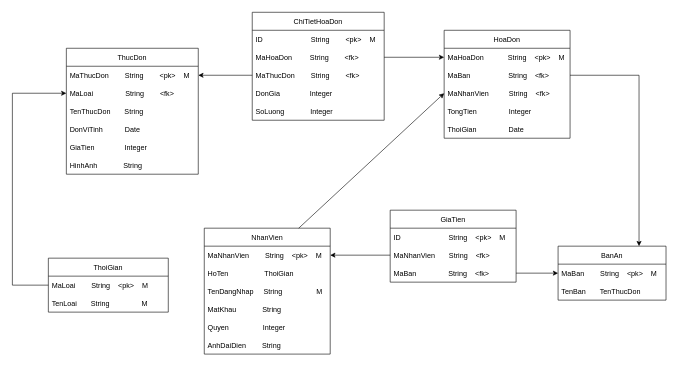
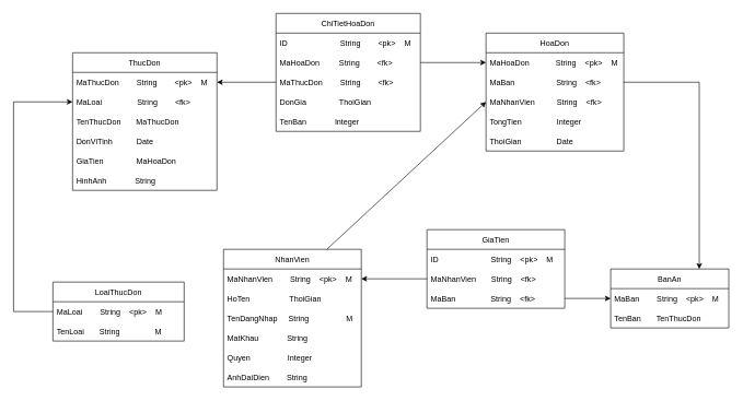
  <mxCell id="0" />
  <mxCell id="1" parent="0" />
  <mxCell id="2" value="ThucDon" style="swimlane;fontStyle=0;childLayout=stackLayout;horizontal=1;startSize=30;horizontalStack=0;resizeParent=1;resizeParentMax=0;resizeLast=0;collapsible=1;marginBottom=0;" vertex="1" parent="1"><mxGeometry x="110" y="80" width="220" height="210" as="geometry" /></mxCell>
  <mxCell id="3" value="MaThucDon        String        &lt;pk&gt;    M" style="text;strokeColor=none;fillColor=none;align=left;verticalAlign=middle;spacingLeft=4;spacingRight=4;overflow=hidden;points=[[0,0.5],[1,0.5]];portConstraint=eastwest;rotatable=0;" vertex="1" parent="2"><mxGeometry y="30" width="220" height="30" as="geometry" /></mxCell>
  <mxCell id="4" value="MaLoai                String        &lt;fk&gt; " style="text;strokeColor=none;fillColor=none;align=left;verticalAlign=middle;spacingLeft=4;spacingRight=4;overflow=hidden;points=[[0,0.5],[1,0.5]];portConstraint=eastwest;rotatable=0;" vertex="1" parent="2"><mxGeometry y="60" width="220" height="30" as="geometry" /></mxCell>
- <mxCell id="5" value="TenThucDon       String" style="text;strokeColor=none;fillColor=none;align=left;verticalAlign=middle;spacingLeft=4;spacingRight=4;overflow=hidden;points=[[0,0.5],[1,0.5]];portConstraint=eastwest;rotatable=0;" vertex="1" parent="2"><mxGeometry y="90" width="220" height="30" as="geometry" /></mxCell>
+ <mxCell id="5" value="TenThucDon       MaThucDon" style="text;strokeColor=none;fillColor=none;align=left;verticalAlign=middle;spacingLeft=4;spacingRight=4;overflow=hidden;points=[[0,0.5],[1,0.5]];portConstraint=eastwest;rotatable=0;" vertex="1" parent="2"><mxGeometry y="90" width="220" height="30" as="geometry" /></mxCell>
  <mxCell id="6" value="DonViTinh           Date" style="text;strokeColor=none;fillColor=none;align=left;verticalAlign=middle;spacingLeft=4;spacingRight=4;overflow=hidden;points=[[0,0.5],[1,0.5]];portConstraint=eastwest;rotatable=0;" vertex="1" parent="2"><mxGeometry y="120" width="220" height="30" as="geometry" /></mxCell>
- <mxCell id="7" value="GiaTien               Integer" style="text;strokeColor=none;fillColor=none;align=left;verticalAlign=middle;spacingLeft=4;spacingRight=4;overflow=hidden;points=[[0,0.5],[1,0.5]];portConstraint=eastwest;rotatable=0;" vertex="1" parent="2"><mxGeometry y="150" width="220" height="30" as="geometry" /></mxCell>
+ <mxCell id="7" value="GiaTien               MaHoaDon" style="text;strokeColor=none;fillColor=none;align=left;verticalAlign=middle;spacingLeft=4;spacingRight=4;overflow=hidden;points=[[0,0.5],[1,0.5]];portConstraint=eastwest;rotatable=0;" vertex="1" parent="2"><mxGeometry y="150" width="220" height="30" as="geometry" /></mxCell>
  <mxCell id="8" value="HinhAnh             String" style="text;strokeColor=none;fillColor=none;align=left;verticalAlign=middle;spacingLeft=4;spacingRight=4;overflow=hidden;points=[[0,0.5],[1,0.5]];portConstraint=eastwest;rotatable=0;" vertex="1" parent="2"><mxGeometry y="180" width="220" height="30" as="geometry" /></mxCell>
- <mxCell id="9" value="ThoiGian" style="swimlane;fontStyle=0;childLayout=stackLayout;horizontal=1;startSize=30;horizontalStack=0;resizeParent=1;resizeParentMax=0;resizeLast=0;collapsible=1;marginBottom=0;" vertex="1" parent="1"><mxGeometry x="80" y="430" width="200" height="90" as="geometry"><mxRectangle x="150" y="430" width="80" height="30" as="alternateBounds" /></mxGeometry></mxCell>
+ <mxCell id="9" value="LoaiThucDon" style="swimlane;fontStyle=0;childLayout=stackLayout;horizontal=1;startSize=30;horizontalStack=0;resizeParent=1;resizeParentMax=0;resizeLast=0;collapsible=1;marginBottom=0;" vertex="1" parent="1"><mxGeometry x="80" y="430" width="200" height="90" as="geometry"><mxRectangle x="150" y="430" width="80" height="30" as="alternateBounds" /></mxGeometry></mxCell>
  <mxCell id="10" value="MaLoai        String    &lt;pk&gt;    M" style="text;strokeColor=none;fillColor=none;align=left;verticalAlign=middle;spacingLeft=4;spacingRight=4;overflow=hidden;points=[[0,0.5],[1,0.5]];portConstraint=eastwest;rotatable=0;" vertex="1" parent="9"><mxGeometry y="30" width="200" height="30" as="geometry" /></mxCell>
  <mxCell id="11" value="TenLoai       String                M" style="text;strokeColor=none;fillColor=none;align=left;verticalAlign=middle;spacingLeft=4;spacingRight=4;overflow=hidden;points=[[0,0.5],[1,0.5]];portConstraint=eastwest;rotatable=0;" vertex="1" parent="9"><mxGeometry y="60" width="200" height="30" as="geometry" /></mxCell>
  <mxCell id="12" value="ChiTietHoaDon" style="swimlane;fontStyle=0;childLayout=stackLayout;horizontal=1;startSize=30;horizontalStack=0;resizeParent=1;resizeParentMax=0;resizeLast=0;collapsible=1;marginBottom=0;" vertex="1" parent="1"><mxGeometry x="420" y="20" width="220" height="180" as="geometry" /></mxCell>
  <mxCell id="13" value="ID                        String        &lt;pk&gt;    M" style="text;strokeColor=none;fillColor=none;align=left;verticalAlign=middle;spacingLeft=4;spacingRight=4;overflow=hidden;points=[[0,0.5],[1,0.5]];portConstraint=eastwest;rotatable=0;" vertex="1" parent="12"><mxGeometry y="30" width="220" height="30" as="geometry" /></mxCell>
  <mxCell id="14" value="MaHoaDon         String        &lt;fk&gt;" style="text;strokeColor=none;fillColor=none;align=left;verticalAlign=middle;spacingLeft=4;spacingRight=4;overflow=hidden;points=[[0,0.5],[1,0.5]];portConstraint=eastwest;rotatable=0;" vertex="1" parent="12"><mxGeometry y="60" width="220" height="30" as="geometry" /></mxCell>
  <mxCell id="15" value="MaThucDon        String        &lt;fk&gt;" style="text;strokeColor=none;fillColor=none;align=left;verticalAlign=middle;spacingLeft=4;spacingRight=4;overflow=hidden;points=[[0,0.5],[1,0.5]];portConstraint=eastwest;rotatable=0;" vertex="1" parent="12"><mxGeometry y="90" width="220" height="30" as="geometry" /></mxCell>
- <mxCell id="16" value="DonGia               Integer" style="text;strokeColor=none;fillColor=none;align=left;verticalAlign=middle;spacingLeft=4;spacingRight=4;overflow=hidden;points=[[0,0.5],[1,0.5]];portConstraint=eastwest;rotatable=0;" vertex="1" parent="12"><mxGeometry y="120" width="220" height="30" as="geometry" /></mxCell>
- <mxCell id="17" value="SoLuong             Integer" style="text;strokeColor=none;fillColor=none;align=left;verticalAlign=middle;spacingLeft=4;spacingRight=4;overflow=hidden;points=[[0,0.5],[1,0.5]];portConstraint=eastwest;rotatable=0;" vertex="1" parent="12"><mxGeometry y="150" width="220" height="30" as="geometry" /></mxCell>
+ <mxCell id="16" value="DonGia               ThoiGian" style="text;strokeColor=none;fillColor=none;align=left;verticalAlign=middle;spacingLeft=4;spacingRight=4;overflow=hidden;points=[[0,0.5],[1,0.5]];portConstraint=eastwest;rotatable=0;" vertex="1" parent="12"><mxGeometry y="120" width="220" height="30" as="geometry" /></mxCell>
+ <mxCell id="17" value="TenBan             Integer" style="text;strokeColor=none;fillColor=none;align=left;verticalAlign=middle;spacingLeft=4;spacingRight=4;overflow=hidden;points=[[0,0.5],[1,0.5]];portConstraint=eastwest;rotatable=0;" vertex="1" parent="12"><mxGeometry y="150" width="220" height="30" as="geometry" /></mxCell>
  <mxCell id="18" value="HoaDon" style="swimlane;fontStyle=0;childLayout=stackLayout;horizontal=1;startSize=30;horizontalStack=0;resizeParent=1;resizeParentMax=0;resizeLast=0;collapsible=1;marginBottom=0;" vertex="1" parent="1"><mxGeometry x="740" y="50" width="210" height="180" as="geometry" /></mxCell>
  <mxCell id="19" value="MaHoaDon            String    &lt;pk&gt;    M        " style="text;strokeColor=none;fillColor=none;align=left;verticalAlign=middle;spacingLeft=4;spacingRight=4;overflow=hidden;points=[[0,0.5],[1,0.5]];portConstraint=eastwest;rotatable=0;" vertex="1" parent="18"><mxGeometry y="30" width="210" height="30" as="geometry" /></mxCell>
  <mxCell id="20" value="MaBan                   String    &lt;fk&gt; " style="text;strokeColor=none;fillColor=none;align=left;verticalAlign=middle;spacingLeft=4;spacingRight=4;overflow=hidden;points=[[0,0.5],[1,0.5]];portConstraint=eastwest;rotatable=0;" vertex="1" parent="18"><mxGeometry y="60" width="210" height="30" as="geometry" /></mxCell>
  <mxCell id="21" value="MaNhanVien          String    &lt;fk&gt;" style="text;strokeColor=none;fillColor=none;align=left;verticalAlign=middle;spacingLeft=4;spacingRight=4;overflow=hidden;points=[[0,0.5],[1,0.5]];portConstraint=eastwest;rotatable=0;" vertex="1" parent="18"><mxGeometry y="90" width="210" height="30" as="geometry" /></mxCell>
  <mxCell id="22" value="TongTien                Integer" style="text;strokeColor=none;fillColor=none;align=left;verticalAlign=middle;spacingLeft=4;spacingRight=4;overflow=hidden;points=[[0,0.5],[1,0.5]];portConstraint=eastwest;rotatable=0;" vertex="1" parent="18"><mxGeometry y="120" width="210" height="30" as="geometry" /></mxCell>
  <mxCell id="23" value="ThoiGian                Date" style="text;strokeColor=none;fillColor=none;align=left;verticalAlign=middle;spacingLeft=4;spacingRight=4;overflow=hidden;points=[[0,0.5],[1,0.5]];portConstraint=eastwest;rotatable=0;" vertex="1" parent="18"><mxGeometry y="150" width="210" height="30" as="geometry" /></mxCell>
  <mxCell id="24" value="BanAn" style="swimlane;fontStyle=0;childLayout=stackLayout;horizontal=1;startSize=30;horizontalStack=0;resizeParent=1;resizeParentMax=0;resizeLast=0;collapsible=1;marginBottom=0;" vertex="1" parent="1"><mxGeometry x="930" y="410" width="180" height="90" as="geometry" /></mxCell>
  <mxCell id="25" value="MaBan        String    &lt;pk&gt;    M" style="text;strokeColor=none;fillColor=none;align=left;verticalAlign=middle;spacingLeft=4;spacingRight=4;overflow=hidden;points=[[0,0.5],[1,0.5]];portConstraint=eastwest;rotatable=0;" vertex="1" parent="24"><mxGeometry y="30" width="180" height="30" as="geometry" /></mxCell>
  <mxCell id="26" value="TenBan       TenThucDon" style="text;strokeColor=none;fillColor=none;align=left;verticalAlign=middle;spacingLeft=4;spacingRight=4;overflow=hidden;points=[[0,0.5],[1,0.5]];portConstraint=eastwest;rotatable=0;" vertex="1" parent="24"><mxGeometry y="60" width="180" height="30" as="geometry" /></mxCell>
  <mxCell id="27" value="NhanVien" style="swimlane;fontStyle=0;childLayout=stackLayout;horizontal=1;startSize=30;horizontalStack=0;resizeParent=1;resizeParentMax=0;resizeLast=0;collapsible=1;marginBottom=0;" vertex="1" parent="1"><mxGeometry x="340" y="380" width="210" height="210" as="geometry" /></mxCell>
  <mxCell id="28" value="MaNhanVien        String    &lt;pk&gt;    M" style="text;strokeColor=none;fillColor=none;align=left;verticalAlign=middle;spacingLeft=4;spacingRight=4;overflow=hidden;points=[[0,0.5],[1,0.5]];portConstraint=eastwest;rotatable=0;" vertex="1" parent="27"><mxGeometry y="30" width="210" height="30" as="geometry" /></mxCell>
  <mxCell id="29" value="HoTen                  ThoiGian " style="text;strokeColor=none;fillColor=none;align=left;verticalAlign=middle;spacingLeft=4;spacingRight=4;overflow=hidden;points=[[0,0.5],[1,0.5]];portConstraint=eastwest;rotatable=0;" vertex="1" parent="27"><mxGeometry y="60" width="210" height="30" as="geometry" /></mxCell>
  <mxCell id="30" value="TenDangNhap     String                 M" style="text;strokeColor=none;fillColor=none;align=left;verticalAlign=middle;spacingLeft=4;spacingRight=4;overflow=hidden;points=[[0,0.5],[1,0.5]];portConstraint=eastwest;rotatable=0;" vertex="1" parent="27"><mxGeometry y="90" width="210" height="30" as="geometry" /></mxCell>
  <mxCell id="31" value="MatKhau             String" style="text;strokeColor=none;fillColor=none;align=left;verticalAlign=middle;spacingLeft=4;spacingRight=4;overflow=hidden;points=[[0,0.5],[1,0.5]];portConstraint=eastwest;rotatable=0;" vertex="1" parent="27"><mxGeometry y="120" width="210" height="30" as="geometry" /></mxCell>
  <mxCell id="32" value="Quyen                 Integer" style="text;strokeColor=none;fillColor=none;align=left;verticalAlign=middle;spacingLeft=4;spacingRight=4;overflow=hidden;points=[[0,0.5],[1,0.5]];portConstraint=eastwest;rotatable=0;" vertex="1" parent="27"><mxGeometry y="150" width="210" height="30" as="geometry" /></mxCell>
  <mxCell id="33" value="AnhDaiDien        String" style="text;strokeColor=none;fillColor=none;align=left;verticalAlign=middle;spacingLeft=4;spacingRight=4;overflow=hidden;points=[[0,0.5],[1,0.5]];portConstraint=eastwest;rotatable=0;" vertex="1" parent="27"><mxGeometry y="180" width="210" height="30" as="geometry" /></mxCell>
  <mxCell id="34" value="GiaTien" style="swimlane;fontStyle=0;childLayout=stackLayout;horizontal=1;startSize=30;horizontalStack=0;resizeParent=1;resizeParentMax=0;resizeLast=0;collapsible=1;marginBottom=0;" vertex="1" parent="1"><mxGeometry x="650" y="350" width="210" height="120" as="geometry" /></mxCell>
  <mxCell id="35" value="ID                        String    &lt;pk&gt;    M" style="text;strokeColor=none;fillColor=none;align=left;verticalAlign=middle;spacingLeft=4;spacingRight=4;overflow=hidden;points=[[0,0.5],[1,0.5]];portConstraint=eastwest;rotatable=0;" vertex="1" parent="34"><mxGeometry y="30" width="210" height="30" as="geometry" /></mxCell>
  <mxCell id="36" value="MaNhanVien       String    &lt;fk&gt; " style="text;strokeColor=none;fillColor=none;align=left;verticalAlign=middle;spacingLeft=4;spacingRight=4;overflow=hidden;points=[[0,0.5],[1,0.5]];portConstraint=eastwest;rotatable=0;" vertex="1" parent="34"><mxGeometry y="60" width="210" height="30" as="geometry" /></mxCell>
  <mxCell id="37" value="MaBan                String    &lt;fk&gt;" style="text;strokeColor=none;fillColor=none;align=left;verticalAlign=middle;spacingLeft=4;spacingRight=4;overflow=hidden;points=[[0,0.5],[1,0.5]];portConstraint=eastwest;rotatable=0;" vertex="1" parent="34"><mxGeometry y="90" width="210" height="30" as="geometry" /></mxCell>
  <mxCell id="38" value="" style="endArrow=classic;html=1;rounded=0;exitX=0;exitY=0.5;exitDx=0;exitDy=0;entryX=0;entryY=0.5;entryDx=0;entryDy=0;" edge="1" parent="1" source="10" target="4"><mxGeometry width="50" height="50" relative="1" as="geometry"><mxPoint x="480" y="310" as="sourcePoint" /><mxPoint x="530" y="260" as="targetPoint" /><Array as="points"><mxPoint x="20" y="475" /><mxPoint x="20" y="155" /></Array></mxGeometry></mxCell>
  <mxCell id="39" value="" style="endArrow=classic;html=1;rounded=0;exitX=0;exitY=0.5;exitDx=0;exitDy=0;entryX=1;entryY=0.5;entryDx=0;entryDy=0;" edge="1" parent="1" source="15" target="3"><mxGeometry width="50" height="50" relative="1" as="geometry"><mxPoint x="480" y="310" as="sourcePoint" /><mxPoint x="530" y="260" as="targetPoint" /></mxGeometry></mxCell>
  <mxCell id="40" value="" style="endArrow=classic;html=1;rounded=0;exitX=1;exitY=0.5;exitDx=0;exitDy=0;entryX=0;entryY=0.5;entryDx=0;entryDy=0;" edge="1" parent="1" source="14" target="19"><mxGeometry width="50" height="50" relative="1" as="geometry"><mxPoint x="480" y="310" as="sourcePoint" /><mxPoint x="530" y="260" as="targetPoint" /></mxGeometry></mxCell>
  <mxCell id="41" value="" style="endArrow=classic;html=1;rounded=0;exitX=0;exitY=0.5;exitDx=0;exitDy=0;entryX=1;entryY=0.5;entryDx=0;entryDy=0;" edge="1" parent="1" source="36" target="28"><mxGeometry width="50" height="50" relative="1" as="geometry"><mxPoint x="480" y="310" as="sourcePoint" /><mxPoint x="530" y="260" as="targetPoint" /></mxGeometry></mxCell>
  <mxCell id="42" value="" style="endArrow=classic;html=1;rounded=0;exitX=1;exitY=0.5;exitDx=0;exitDy=0;entryX=0;entryY=0.5;entryDx=0;entryDy=0;" edge="1" parent="1" source="37" target="25"><mxGeometry width="50" height="50" relative="1" as="geometry"><mxPoint x="480" y="310" as="sourcePoint" /><mxPoint x="530" y="260" as="targetPoint" /></mxGeometry></mxCell>
  <mxCell id="43" value="" style="endArrow=classic;html=1;rounded=0;exitX=1;exitY=0.5;exitDx=0;exitDy=0;entryX=0.75;entryY=0;entryDx=0;entryDy=0;" edge="1" parent="1" source="20" target="24"><mxGeometry width="50" height="50" relative="1" as="geometry"><mxPoint x="480" y="310" as="sourcePoint" /><mxPoint x="530" y="260" as="targetPoint" /><Array as="points"><mxPoint x="1065" y="125" /></Array></mxGeometry></mxCell>
  <mxCell id="44" value="" style="endArrow=classic;html=1;rounded=0;exitX=0.75;exitY=0;exitDx=0;exitDy=0;entryX=0;entryY=0.5;entryDx=0;entryDy=0;" edge="1" parent="1" source="27" target="21"><mxGeometry width="50" height="50" relative="1" as="geometry"><mxPoint x="480" y="310" as="sourcePoint" /><mxPoint x="530" y="260" as="targetPoint" /></mxGeometry></mxCell>
